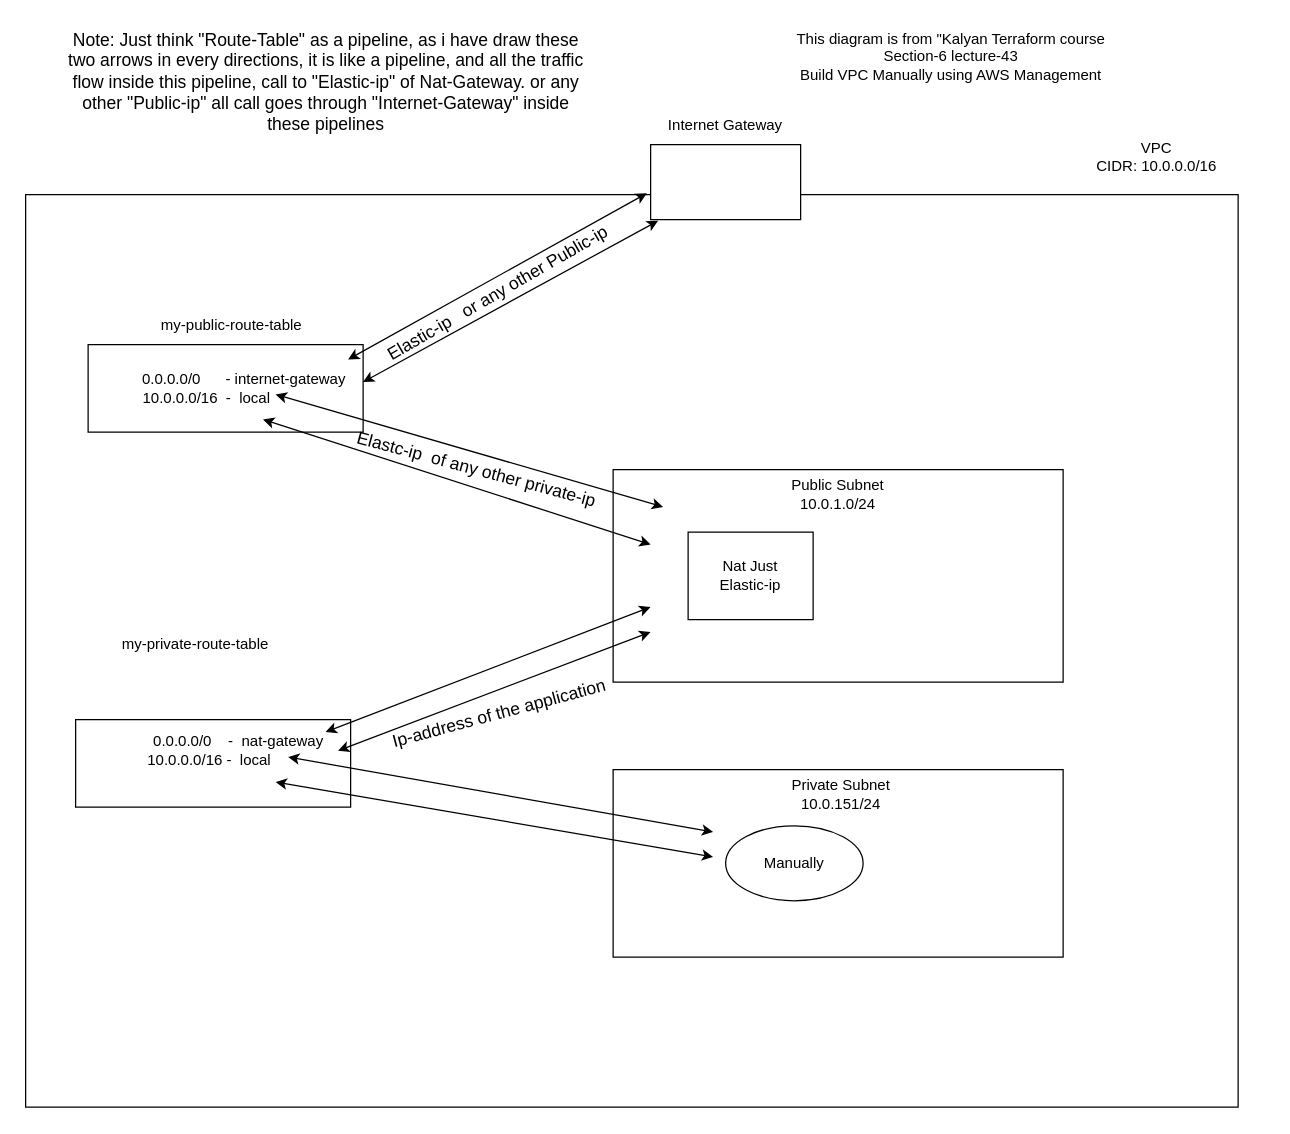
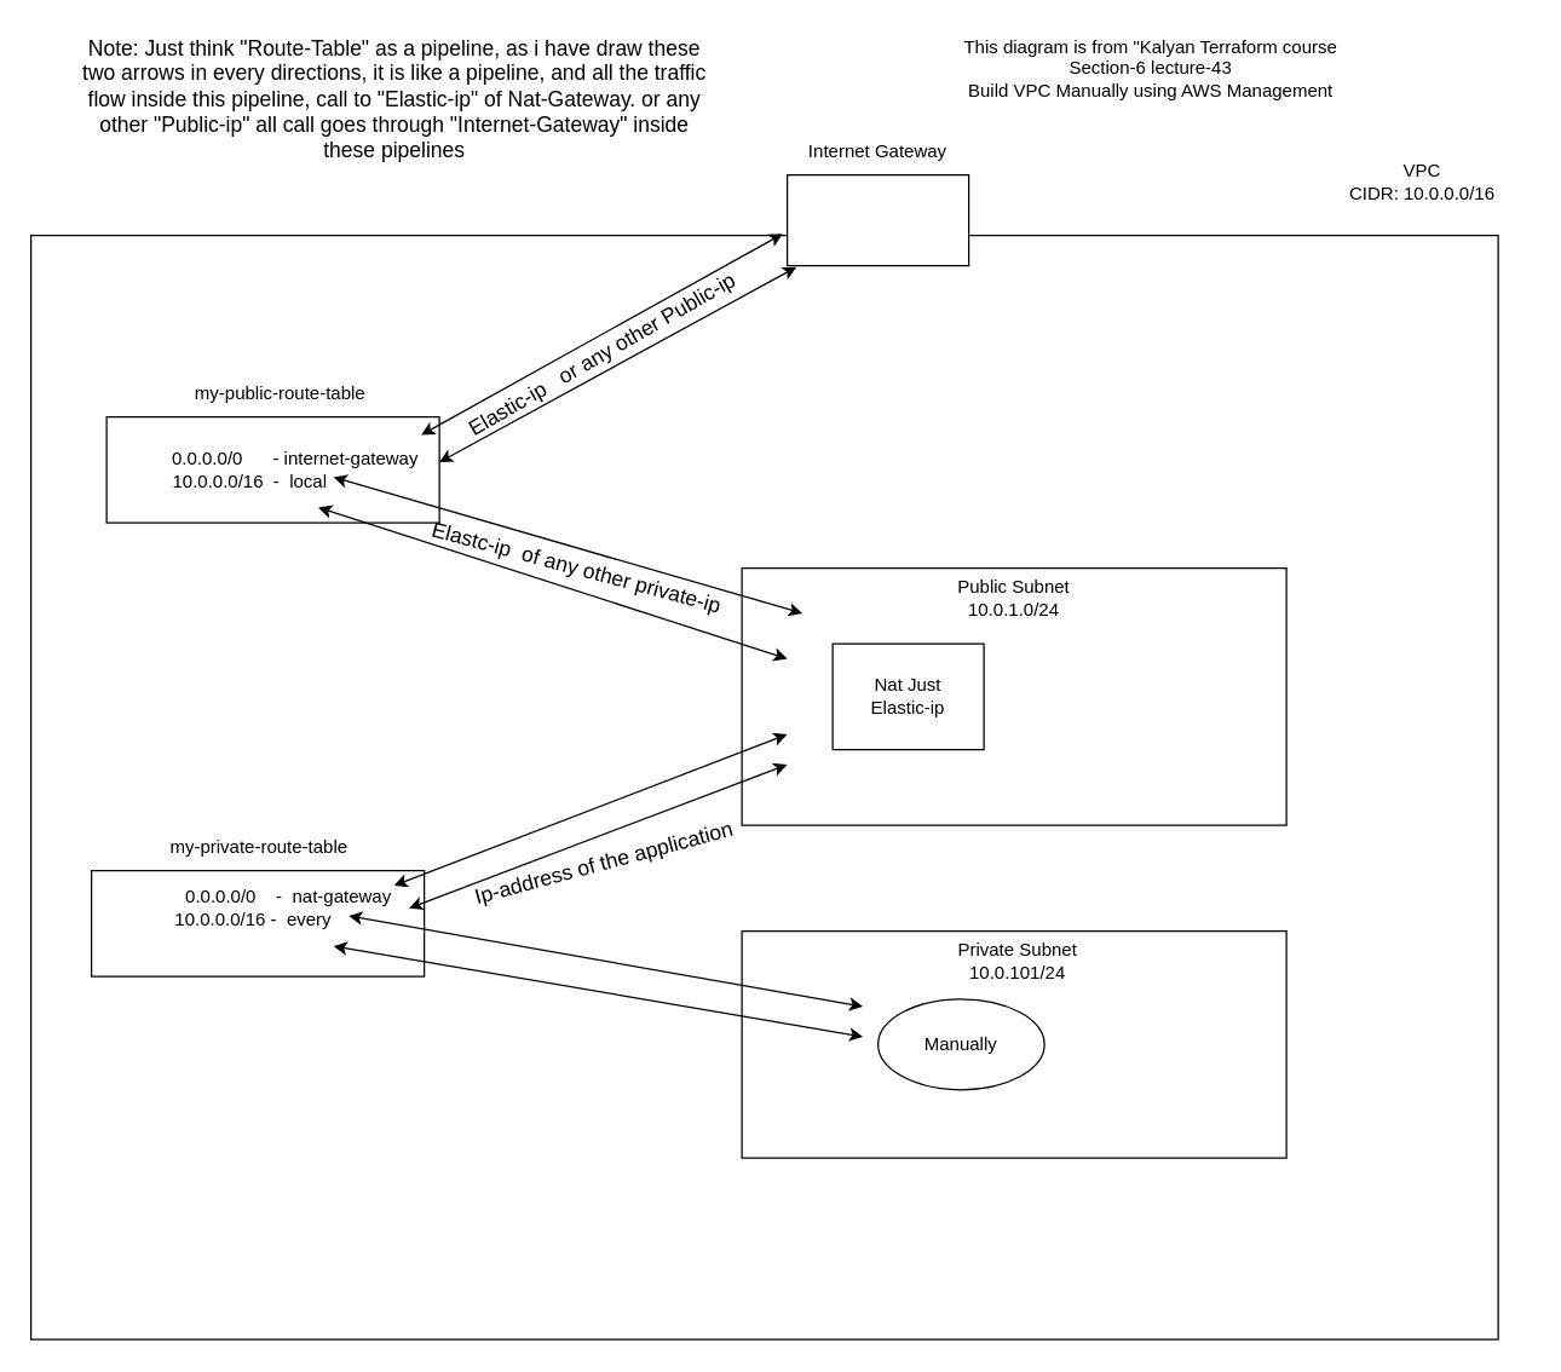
  <mxCell id="0" />
  <mxCell id="1" parent="0" />
  <mxCell id="2" value="" style="verticalLabelPosition=bottom;verticalAlign=top;html=1;shape=mxgraph.basic.rect;fillColor2=none;strokeWidth=1;size=20;indent=5;" parent="1" vertex="1"><mxGeometry x="20" y="155" width="970" height="730" as="geometry" /></mxCell>
  <mxCell id="3" value="" style="verticalLabelPosition=bottom;verticalAlign=top;html=1;shape=mxgraph.basic.rect;fillColor2=none;strokeWidth=1;size=20;indent=5;" parent="1" vertex="1"><mxGeometry x="520" y="115" width="120" height="60" as="geometry" /></mxCell>
- <mxCell id="4" value="&lt;div&gt;VPC&lt;/div&gt;&lt;div&gt;CIDR: 10.0.0.0/16&lt;br&gt;&lt;/div&gt;" style="text;html=1;strokeColor=none;fillColor=none;align=center;verticalAlign=middle;whiteSpace=wrap;rounded=0;" parent="1" vertex="1"><mxGeometry x="855" y="110" width="140" height="30" as="geometry" /></mxCell>
+ <mxCell id="4" value="&lt;div&gt;VPC&lt;/div&gt;&lt;div&gt;CIDR: 10.0.0.0/16&lt;br&gt;&lt;/div&gt;" style="text;html=1;strokeColor=none;fillColor=none;align=center;verticalAlign=middle;whiteSpace=wrap;rounded=0;" parent="1" vertex="1"><mxGeometry x="870" y="105" width="140" height="30" as="geometry" /></mxCell>
  <mxCell id="5" value="Internet Gateway" style="text;html=1;strokeColor=none;fillColor=none;align=center;verticalAlign=middle;whiteSpace=wrap;rounded=0;" parent="1" vertex="1"><mxGeometry x="510" y="85" width="140" height="30" as="geometry" /></mxCell>
  <mxCell id="6" value="" style="verticalLabelPosition=bottom;verticalAlign=top;html=1;shape=mxgraph.basic.rect;fillColor2=none;strokeWidth=1;size=20;indent=5;" parent="1" vertex="1"><mxGeometry x="490" y="375" width="360" height="170" as="geometry" /></mxCell>
  <mxCell id="7" value="" style="verticalLabelPosition=bottom;verticalAlign=top;html=1;shape=mxgraph.basic.rect;fillColor2=none;strokeWidth=1;size=20;indent=5;" parent="1" vertex="1"><mxGeometry x="490" y="615" width="360" height="150" as="geometry" /></mxCell>
  <mxCell id="8" value="&lt;div&gt;Public Subnet&lt;/div&gt;&lt;div&gt;10.0.1.0/24&lt;/div&gt;" style="text;html=1;strokeColor=none;fillColor=none;align=center;verticalAlign=middle;whiteSpace=wrap;rounded=0;" parent="1" vertex="1"><mxGeometry x="590" y="375" width="160" height="40" as="geometry" /></mxCell>
- <mxCell id="9" value="&lt;div&gt;Private Subnet&lt;/div&gt;&lt;div&gt;10.0.151/24&lt;br&gt;&lt;/div&gt;" style="text;html=1;strokeColor=none;fillColor=none;align=center;verticalAlign=middle;whiteSpace=wrap;rounded=0;" parent="1" vertex="1"><mxGeometry x="610" y="615" width="125" height="40" as="geometry" /></mxCell>
+ <mxCell id="9" value="&lt;div&gt;Private Subnet&lt;/div&gt;&lt;div&gt;10.0.101/24&lt;br&gt;&lt;/div&gt;" style="text;html=1;strokeColor=none;fillColor=none;align=center;verticalAlign=middle;whiteSpace=wrap;rounded=0;" parent="1" vertex="1"><mxGeometry x="610" y="615" width="125" height="40" as="geometry" /></mxCell>
  <mxCell id="10" value="" style="verticalLabelPosition=bottom;verticalAlign=top;html=1;shape=mxgraph.basic.rect;fillColor2=none;strokeWidth=1;size=20;indent=5;" parent="1" vertex="1"><mxGeometry x="550" y="425" width="100" height="70" as="geometry" /></mxCell>
  <mxCell id="11" value="&lt;div&gt;Nat Just&lt;/div&gt;&lt;div&gt;Elastic-ip&lt;br&gt;&lt;/div&gt;" style="text;html=1;strokeColor=none;fillColor=none;align=center;verticalAlign=middle;whiteSpace=wrap;rounded=0;" parent="1" vertex="1"><mxGeometry x="555" y="440" width="90" height="40" as="geometry" /></mxCell>
  <mxCell id="12" value="" style="verticalLabelPosition=bottom;verticalAlign=top;html=1;shape=mxgraph.basic.rect;fillColor2=none;strokeWidth=1;size=20;indent=5;" parent="1" vertex="1"><mxGeometry x="70" y="275" width="220" height="70" as="geometry" /></mxCell>
  <mxCell id="13" value="my-public-route-table" style="text;html=1;strokeColor=none;fillColor=none;align=center;verticalAlign=middle;whiteSpace=wrap;rounded=0;" parent="1" vertex="1"><mxGeometry x="90" y="245" width="190" height="30" as="geometry" /></mxCell>
  <mxCell id="14" value="&lt;div&gt;0.0.0.0/0&amp;nbsp;&amp;nbsp;&amp;nbsp;&amp;nbsp;&amp;nbsp; - internet-gateway&lt;/div&gt;&lt;div&gt;10.0.0.0/16&amp;nbsp; -&amp;nbsp; local&amp;nbsp;&amp;nbsp;&amp;nbsp;&amp;nbsp;&amp;nbsp;&amp;nbsp;&amp;nbsp;&amp;nbsp;&amp;nbsp;&amp;nbsp;&amp;nbsp;&amp;nbsp;&amp;nbsp;&amp;nbsp;&amp;nbsp;&amp;nbsp;&amp;nbsp;&amp;nbsp; &lt;br&gt;&lt;/div&gt;" style="text;html=1;strokeColor=none;fillColor=none;align=center;verticalAlign=middle;whiteSpace=wrap;rounded=0;" parent="1" vertex="1"><mxGeometry x="90" y="285" width="210" height="50" as="geometry" /></mxCell>
  <mxCell id="15" value="" style="verticalLabelPosition=bottom;verticalAlign=top;html=1;shape=mxgraph.basic.rect;fillColor2=none;strokeWidth=1;size=20;indent=5;" parent="1" vertex="1"><mxGeometry x="60" y="575" width="220" height="70" as="geometry" /></mxCell>
- <mxCell id="16" value="my-private-route-table" style="text;html=1;strokeColor=none;fillColor=none;align=center;verticalAlign=middle;whiteSpace=wrap;rounded=0;" parent="1" vertex="1"><mxGeometry x="96" y="500" width="120" height="30" as="geometry" /></mxCell>
- <mxCell id="17" value="&lt;div&gt;0.0.0.0/0&amp;nbsp;&amp;nbsp;&amp;nbsp; -&amp;nbsp; nat-gateway 10.0.0.0/16 -&amp;nbsp; local&amp;nbsp;&amp;nbsp;&amp;nbsp; &amp;nbsp; &amp;nbsp; &amp;nbsp;&amp;nbsp;&amp;nbsp;&amp;nbsp;&amp;nbsp;&amp;nbsp; &lt;br&gt;&lt;/div&gt;" style="text;html=1;strokeColor=none;fillColor=none;align=center;verticalAlign=middle;whiteSpace=wrap;rounded=0;" parent="1" vertex="1"><mxGeometry x="111" y="575" width="159" height="50" as="geometry" /></mxCell>
+ <mxCell id="16" value="my-private-route-table" style="text;html=1;strokeColor=none;fillColor=none;align=center;verticalAlign=middle;whiteSpace=wrap;rounded=0;" parent="1" vertex="1"><mxGeometry x="111" y="545" width="120" height="30" as="geometry" /></mxCell>
+ <mxCell id="17" value="&lt;div&gt;0.0.0.0/0&amp;nbsp;&amp;nbsp;&amp;nbsp; -&amp;nbsp; nat-gateway 10.0.0.0/16 -&amp;nbsp; every&amp;nbsp;&amp;nbsp;&amp;nbsp; &amp;nbsp; &amp;nbsp; &amp;nbsp;&amp;nbsp;&amp;nbsp;&amp;nbsp;&amp;nbsp;&amp;nbsp; &lt;br&gt;&lt;/div&gt;" style="text;html=1;strokeColor=none;fillColor=none;align=center;verticalAlign=middle;whiteSpace=wrap;rounded=0;" parent="1" vertex="1"><mxGeometry x="111" y="575" width="159" height="50" as="geometry" /></mxCell>
  <mxCell id="18" value="" style="endArrow=classic;startArrow=classic;html=1;rounded=0;exitX=0.895;exitY=0.04;exitDx=0;exitDy=0;exitPerimeter=0;entryX=-0.025;entryY=0.65;entryDx=0;entryDy=0;entryPerimeter=0;" parent="1" source="14" target="3" edge="1"><mxGeometry width="50" height="50" relative="1" as="geometry"><mxPoint x="460" y="495" as="sourcePoint" /><mxPoint x="510" y="445" as="targetPoint" /></mxGeometry></mxCell>
  <mxCell id="19" value="" style="endArrow=classic;startArrow=classic;html=1;rounded=0;exitX=0.952;exitY=0.4;exitDx=0;exitDy=0;exitPerimeter=0;entryX=0.05;entryY=1.017;entryDx=0;entryDy=0;entryPerimeter=0;" parent="1" source="14" target="3" edge="1"><mxGeometry width="50" height="50" relative="1" as="geometry"><mxPoint x="460" y="495" as="sourcePoint" /><mxPoint x="510" y="445" as="targetPoint" /></mxGeometry></mxCell>
  <mxCell id="20" value="" style="endArrow=classic;startArrow=classic;html=1;rounded=0;exitX=0.571;exitY=1;exitDx=0;exitDy=0;exitPerimeter=0;" parent="1" source="14" edge="1"><mxGeometry width="50" height="50" relative="1" as="geometry"><mxPoint x="460" y="495" as="sourcePoint" /><mxPoint x="520" y="435" as="targetPoint" /></mxGeometry></mxCell>
  <mxCell id="21" value="" style="endArrow=classic;startArrow=classic;html=1;rounded=0;entryX=0.111;entryY=0.176;entryDx=0;entryDy=0;entryPerimeter=0;" parent="1" target="6" edge="1"><mxGeometry width="50" height="50" relative="1" as="geometry"><mxPoint x="220" y="315" as="sourcePoint" /><mxPoint x="510" y="445" as="targetPoint" /></mxGeometry></mxCell>
  <mxCell id="22" value="" style="endArrow=classic;startArrow=classic;html=1;rounded=0;" parent="1" edge="1"><mxGeometry width="50" height="50" relative="1" as="geometry"><mxPoint x="220" y="625" as="sourcePoint" /><mxPoint x="570" y="685" as="targetPoint" /></mxGeometry></mxCell>
  <mxCell id="23" value="" style="endArrow=classic;startArrow=classic;html=1;rounded=0;" parent="1" edge="1"><mxGeometry width="50" height="50" relative="1" as="geometry"><mxPoint x="230" y="605" as="sourcePoint" /><mxPoint x="570" y="665" as="targetPoint" /></mxGeometry></mxCell>
  <mxCell id="24" value="" style="endArrow=classic;startArrow=classic;html=1;rounded=0;entryX=0.083;entryY=0.647;entryDx=0;entryDy=0;entryPerimeter=0;" parent="1" target="6" edge="1"><mxGeometry width="50" height="50" relative="1" as="geometry"><mxPoint x="260" y="585" as="sourcePoint" /><mxPoint x="510" y="445" as="targetPoint" /></mxGeometry></mxCell>
  <mxCell id="25" value="" style="endArrow=classic;startArrow=classic;html=1;rounded=0;exitX=1;exitY=0.5;exitDx=0;exitDy=0;entryX=0.083;entryY=0.765;entryDx=0;entryDy=0;entryPerimeter=0;" parent="1" source="17" target="6" edge="1"><mxGeometry width="50" height="50" relative="1" as="geometry"><mxPoint x="460" y="495" as="sourcePoint" /><mxPoint x="510" y="445" as="targetPoint" /></mxGeometry></mxCell>
  <mxCell id="26" value="Manually" style="ellipse;whiteSpace=wrap;html=1;" parent="1" vertex="1"><mxGeometry x="580" y="660" width="110" height="60" as="geometry" /></mxCell>
  <mxCell id="27" value="&lt;font style=&quot;font-size: 14px;&quot;&gt;Note: Just think &quot;Route-Table&quot; as a pipeline, as i have draw these two arrows in every directions, it is like a pipeline, and all the traffic flow inside this pipeline, call to &quot;Elastic-ip&quot; of Nat-Gateway. or any other &quot;Public-ip&quot; all call goes through &quot;Internet-Gateway&quot; inside these pipelines&lt;/font&gt;" style="text;html=1;strokeColor=none;fillColor=none;align=center;verticalAlign=middle;whiteSpace=wrap;rounded=0;" parent="1" vertex="1"><mxGeometry x="51" y="55" width="419" height="20" as="geometry" /></mxCell>
  <mxCell id="28" value="Elastic-ip&amp;nbsp;&amp;nbsp; or any other Public-ip" style="text;html=1;strokeColor=none;fillColor=none;align=center;verticalAlign=middle;whiteSpace=wrap;rounded=0;fontSize=14;rotation=-30;" parent="1" vertex="1"><mxGeometry x="282.5" y="214.33" width="230" height="40" as="geometry" /></mxCell>
  <mxCell id="29" value="Elastc-ip&amp;nbsp; of any other private-ip" style="text;html=1;strokeColor=none;fillColor=none;align=center;verticalAlign=middle;whiteSpace=wrap;rounded=0;fontSize=14;rotation=15;" parent="1" vertex="1"><mxGeometry x="261.29" y="355.17" width="240" height="40" as="geometry" /></mxCell>
  <mxCell id="30" value="Ip-address of the application" style="text;html=1;strokeColor=none;fillColor=none;align=center;verticalAlign=middle;whiteSpace=wrap;rounded=0;fontSize=14;rotation=-15;" parent="1" vertex="1"><mxGeometry x="309.32" y="549.83" width="180" height="40" as="geometry" /></mxCell>
  <mxCell id="31" value="This diagram is from &quot;Kalyan Terraform course&lt;br&gt;Section-6 lecture-43&lt;br&gt;Build VPC Manually using AWS Management" style="text;html=1;align=center;verticalAlign=middle;resizable=0;points=[];autosize=1;strokeColor=none;fillColor=none;" parent="1" vertex="1"><mxGeometry x="630" y="20" width="260" height="50" as="geometry" /></mxCell>
